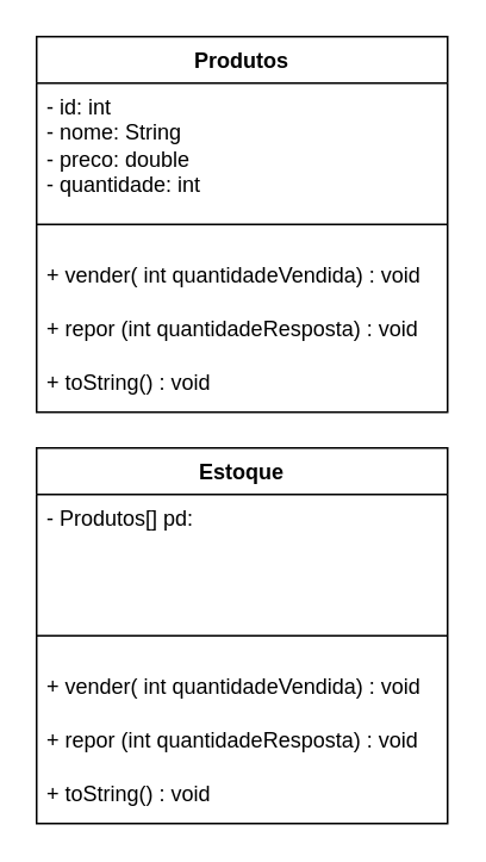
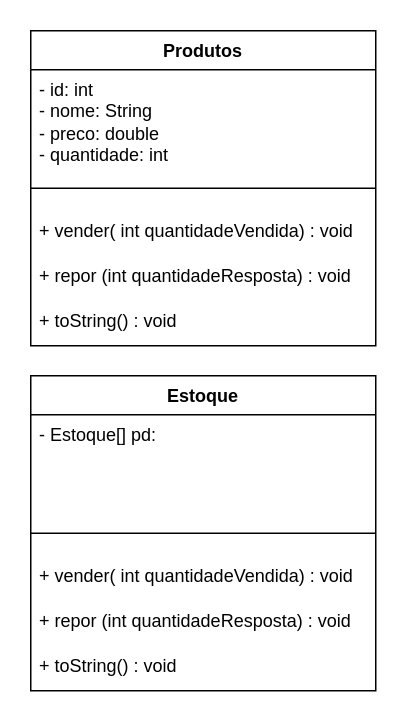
  <mxCell id="0" />
  <mxCell id="1" parent="0" />
  <mxCell id="2" value="Produtos" style="swimlane;fontStyle=1;align=center;verticalAlign=top;childLayout=stackLayout;horizontal=1;startSize=26;horizontalStack=0;resizeParent=1;resizeParentMax=0;resizeLast=0;collapsible=1;marginBottom=0;whiteSpace=wrap;html=1;" vertex="1" parent="1"><mxGeometry x="20" y="20" width="230" height="210" as="geometry"><mxRectangle x="330" y="250" width="90" height="30" as="alternateBounds" /></mxGeometry></mxCell>
  <mxCell id="3" value="- id: int&lt;div&gt;- nome: String&lt;/div&gt;&lt;div&gt;- preco: double&lt;/div&gt;&lt;div&gt;- quantidade: int&lt;/div&gt;&lt;div&gt;&amp;nbsp;&lt;/div&gt;" style="text;strokeColor=none;fillColor=none;align=left;verticalAlign=top;spacingLeft=4;spacingRight=4;overflow=hidden;rotatable=0;points=[[0,0.5],[1,0.5]];portConstraint=eastwest;whiteSpace=wrap;html=1;" vertex="1" parent="2"><mxGeometry y="26" width="230" height="64" as="geometry" /></mxCell>
  <mxCell id="4" value="" style="line;strokeWidth=1;fillColor=none;align=left;verticalAlign=middle;spacingTop=-1;spacingLeft=3;spacingRight=3;rotatable=0;labelPosition=right;points=[];portConstraint=eastwest;strokeColor=inherit;" vertex="1" parent="2"><mxGeometry y="90" width="230" height="30" as="geometry" /></mxCell>
  <mxCell id="5" value="+ vender( int quantidadeVendida) : void" style="text;strokeColor=none;fillColor=none;align=left;verticalAlign=top;spacingLeft=4;spacingRight=4;overflow=hidden;rotatable=0;points=[[0,0.5],[1,0.5]];portConstraint=eastwest;whiteSpace=wrap;html=1;" vertex="1" parent="2"><mxGeometry y="120" width="230" height="30" as="geometry" /></mxCell>
  <mxCell id="6" value="+ repor (int quantidadeResposta) : void&lt;div&gt;&lt;br&gt;&lt;/div&gt;" style="text;strokeColor=none;fillColor=none;align=left;verticalAlign=top;spacingLeft=4;spacingRight=4;overflow=hidden;rotatable=0;points=[[0,0.5],[1,0.5]];portConstraint=eastwest;whiteSpace=wrap;html=1;" vertex="1" parent="2"><mxGeometry y="150" width="230" height="30" as="geometry" /></mxCell>
  <mxCell id="7" value="+ toString() : void" style="text;strokeColor=none;fillColor=none;align=left;verticalAlign=top;spacingLeft=4;spacingRight=4;overflow=hidden;rotatable=0;points=[[0,0.5],[1,0.5]];portConstraint=eastwest;whiteSpace=wrap;html=1;" vertex="1" parent="2"><mxGeometry y="180" width="230" height="30" as="geometry" /></mxCell>
  <mxCell id="8" value="Estoque" style="swimlane;fontStyle=1;align=center;verticalAlign=top;childLayout=stackLayout;horizontal=1;startSize=26;horizontalStack=0;resizeParent=1;resizeParentMax=0;resizeLast=0;collapsible=1;marginBottom=0;whiteSpace=wrap;html=1;" vertex="1" parent="1"><mxGeometry x="20" y="250" width="230" height="210" as="geometry"><mxRectangle x="330" y="250" width="90" height="30" as="alternateBounds" /></mxGeometry></mxCell>
- <mxCell id="9" value="- Produtos[] pd:" style="text;strokeColor=none;fillColor=none;align=left;verticalAlign=top;spacingLeft=4;spacingRight=4;overflow=hidden;rotatable=0;points=[[0,0.5],[1,0.5]];portConstraint=eastwest;whiteSpace=wrap;html=1;" vertex="1" parent="8"><mxGeometry y="26" width="230" height="64" as="geometry" /></mxCell>
+ <mxCell id="9" value="- Estoque[] pd:" style="text;strokeColor=none;fillColor=none;align=left;verticalAlign=top;spacingLeft=4;spacingRight=4;overflow=hidden;rotatable=0;points=[[0,0.5],[1,0.5]];portConstraint=eastwest;whiteSpace=wrap;html=1;" vertex="1" parent="8"><mxGeometry y="26" width="230" height="64" as="geometry" /></mxCell>
  <mxCell id="10" value="" style="line;strokeWidth=1;fillColor=none;align=left;verticalAlign=middle;spacingTop=-1;spacingLeft=3;spacingRight=3;rotatable=0;labelPosition=right;points=[];portConstraint=eastwest;strokeColor=inherit;" vertex="1" parent="8"><mxGeometry y="90" width="230" height="30" as="geometry" /></mxCell>
  <mxCell id="11" value="+ vender( int quantidadeVendida) : void" style="text;strokeColor=none;fillColor=none;align=left;verticalAlign=top;spacingLeft=4;spacingRight=4;overflow=hidden;rotatable=0;points=[[0,0.5],[1,0.5]];portConstraint=eastwest;whiteSpace=wrap;html=1;" vertex="1" parent="8"><mxGeometry y="120" width="230" height="30" as="geometry" /></mxCell>
  <mxCell id="12" value="+ repor (int quantidadeResposta) : void&lt;div&gt;&lt;br&gt;&lt;/div&gt;" style="text;strokeColor=none;fillColor=none;align=left;verticalAlign=top;spacingLeft=4;spacingRight=4;overflow=hidden;rotatable=0;points=[[0,0.5],[1,0.5]];portConstraint=eastwest;whiteSpace=wrap;html=1;" vertex="1" parent="8"><mxGeometry y="150" width="230" height="30" as="geometry" /></mxCell>
  <mxCell id="13" value="+ toString() : void" style="text;strokeColor=none;fillColor=none;align=left;verticalAlign=top;spacingLeft=4;spacingRight=4;overflow=hidden;rotatable=0;points=[[0,0.5],[1,0.5]];portConstraint=eastwest;whiteSpace=wrap;html=1;" vertex="1" parent="8"><mxGeometry y="180" width="230" height="30" as="geometry" /></mxCell>
